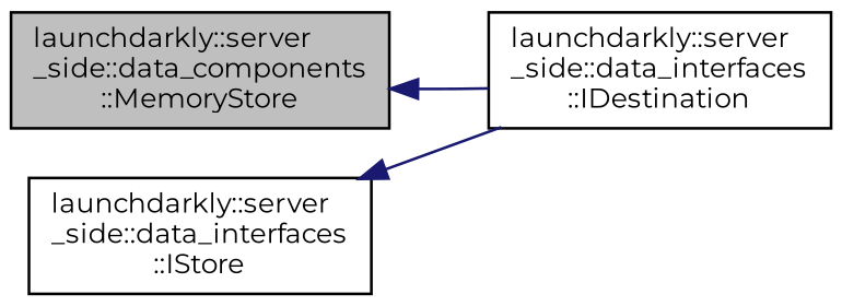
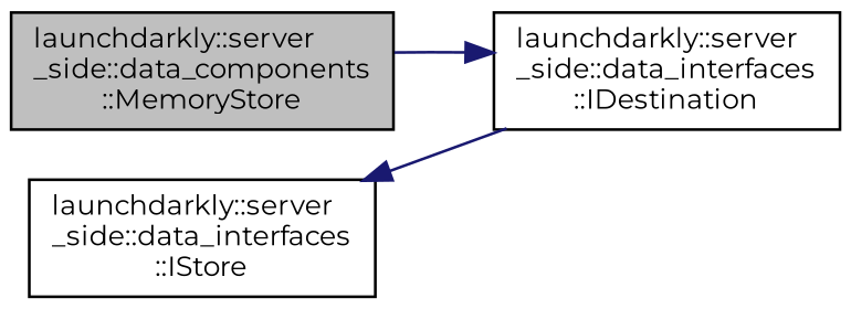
  digraph {
    fontname=Montserrat
    rankdir=LR
    node [color=black fillcolor=white fontname=Montserrat fontsize=10 shape=record style=filled]
    edge [color=midnightblue dir=back fontname=Montserrat fontsize=10 labelfontname=Helvetica labelfontsize=10 style=solid]
    n1 [fillcolor=grey75 fontcolor=black height=0.2 label="launchdarkly::server\l_side::data_components\l::MemoryStore" width=0.4]
    n2 [height=0.2 label="launchdarkly::server\l_side::data_interfaces\l::IStore" width=0.4]
    n3 [height=0.2 label="launchdarkly::server\l_side::data_interfaces\l::IDestination" width=0.4]
    n2 -> n3
-   n1 -> n3
+   n3 -> n1
  }
